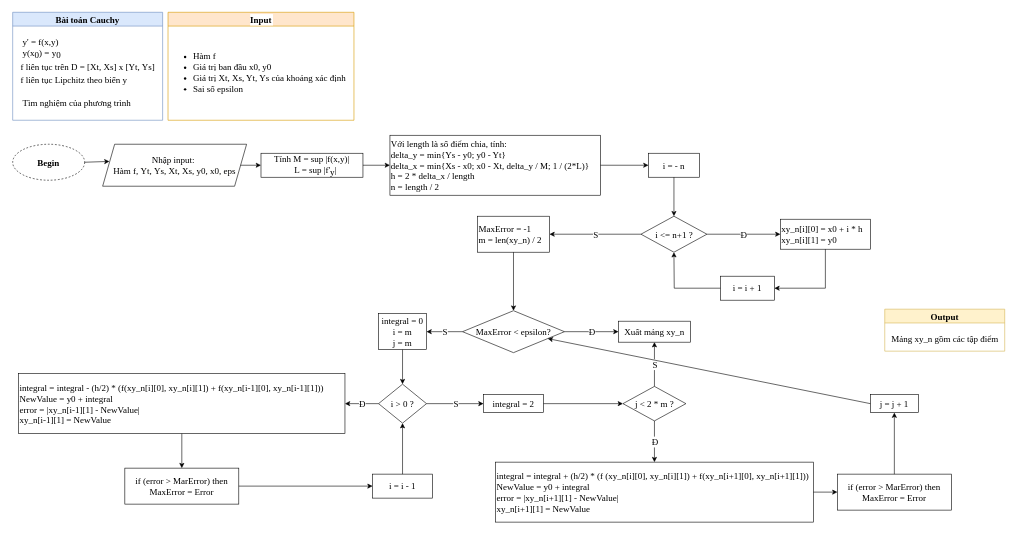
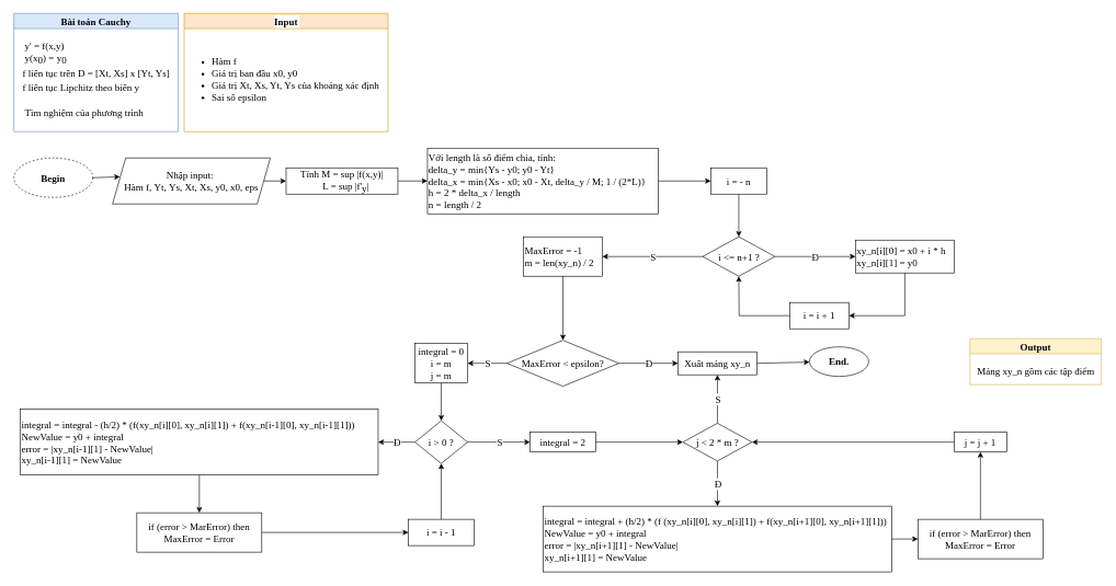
  <mxCell id="0" />
  <mxCell id="1" parent="0" />
  <mxCell id="2" value="Bài toán Cauchy" style="swimlane;fontSize=15;fontFamily=Times New Roman;fillColor=#dae8fc;strokeColor=#6c8ebf;" parent="1" vertex="1"><mxGeometry width="250" height="180" as="geometry" x="20" y="20" /></mxCell>
  <mxCell id="3" value="&lt;div style=&quot;font-size: 15px;&quot;&gt;&lt;span style=&quot;font-size: 15px;&quot;&gt;y' = f(x,y)&lt;/span&gt;&lt;/div&gt;&lt;font style=&quot;font-size: 15px;&quot;&gt;&lt;div style=&quot;font-size: 15px;&quot;&gt;&lt;span style=&quot;font-size: 15px;&quot;&gt;y(x&lt;/span&gt;&lt;sub style=&quot;font-size: 15px;&quot;&gt;0&lt;/sub&gt;&lt;span style=&quot;font-size: 15px;&quot;&gt;) = y&lt;/span&gt;&lt;sub style=&quot;font-size: 15px;&quot;&gt;0&lt;/sub&gt;&lt;/div&gt;&lt;/font&gt;" style="text;html=1;align=left;verticalAlign=middle;resizable=0;points=[];autosize=1;strokeColor=none;fillColor=none;fontSize=15;fontFamily=Times New Roman;" parent="2" vertex="1"><mxGeometry x="15" y="35" width="80" height="50" as="geometry" /></mxCell>
  <mxCell id="4" value="&lt;sub style=&quot;font-size: 15px;&quot;&gt;f liên tục trên D = [Xt, Xs] x [Yt, Ys]&lt;br style=&quot;font-size: 15px;&quot;&gt;&lt;div style=&quot;text-align: left; font-size: 15px;&quot;&gt;&lt;span style=&quot;vertical-align: sub; font-size: 15px;&quot;&gt;f liên tục Lipchitz theo biến y&lt;/span&gt;&lt;/div&gt;&lt;/sub&gt;" style="text;html=1;align=center;verticalAlign=middle;resizable=0;points=[];autosize=1;strokeColor=none;fillColor=none;fontSize=15;fontFamily=Times New Roman;" parent="2" vertex="1"><mxGeometry x="5" y="75" width="240" height="50" as="geometry" /></mxCell>
  <mxCell id="5" value="Tìm nghiệm của phương trình" style="text;html=1;align=left;verticalAlign=middle;resizable=0;points=[];autosize=1;strokeColor=none;fillColor=none;fontSize=15;fontFamily=Times New Roman;" parent="2" vertex="1"><mxGeometry x="15" y="140" width="200" height="20" as="geometry" /></mxCell>
  <mxCell id="6" value="&lt;font style=&quot;font-size: 15px&quot;&gt;&lt;b&gt;Begin&lt;/b&gt;&lt;/font&gt;" style="ellipse;whiteSpace=wrap;html=1;fontSize=15;fontFamily=Times New Roman;dashed=1;" parent="1" vertex="1"><mxGeometry y="240" width="120" height="60" as="geometry" x="20" /></mxCell>
  <mxCell id="7" value="Input" style="swimlane;fontFamily=Times New Roman;fontSize=15;labelBackgroundColor=default;fillColor=#ffe6cc;strokeColor=#d79b00;" parent="1" vertex="1"><mxGeometry x="279" width="310" height="180" as="geometry" y="20" /></mxCell>
  <mxCell id="8" value="&lt;ul style=&quot;font-size: 15px;&quot;&gt;&lt;li style=&quot;font-size: 15px;&quot;&gt;Hàm f&lt;/li&gt;&lt;li style=&quot;font-size: 15px;&quot;&gt;Giá trị ban đầu x0, y0&lt;/li&gt;&lt;li style=&quot;font-size: 15px;&quot;&gt;Giá trị Xt, Xs, Yt, Ys của khoảng xác định&lt;/li&gt;&lt;li style=&quot;font-size: 15px;&quot;&gt;Sai số epsilon&lt;/li&gt;&lt;/ul&gt;" style="text;html=1;align=left;verticalAlign=middle;resizable=0;points=[];autosize=1;strokeColor=none;fillColor=none;fontSize=15;fontFamily=Times New Roman;" parent="7" vertex="1"><mxGeometry y="45" width="310" height="110" as="geometry" /></mxCell>
  <mxCell id="9" value="&lt;font style=&quot;font-size: 15px;&quot; face=&quot;Times New Roman&quot;&gt;Nhập input:&amp;nbsp;&lt;br style=&quot;font-size: 15px;&quot;&gt;Hàm f,&amp;nbsp;&lt;span style=&quot;background-color: rgb(255, 255, 254); font-size: 15px;&quot;&gt;Yt,&amp;nbsp;Ys,&amp;nbsp;Xt,&amp;nbsp;Xs,&amp;nbsp;y0,&amp;nbsp;x0,&amp;nbsp;eps&lt;/span&gt;&lt;/font&gt;" style="shape=parallelogram;perimeter=parallelogramPerimeter;whiteSpace=wrap;html=1;fixedSize=1;align=center;fontSize=15;" parent="1" vertex="1"><mxGeometry x="170" y="240" width="240" height="70" as="geometry" /></mxCell>
  <mxCell id="10" value="" style="endArrow=classic;html=1;rounded=0;fontFamily=Times New Roman;fontSize=15;exitX=1;exitY=0.5;exitDx=0;exitDy=0;entryX=0.047;entryY=0.409;entryDx=0;entryDy=0;entryPerimeter=0;" parent="1" source="6" target="9" edge="1"><mxGeometry width="50" height="50" relative="1" as="geometry"><mxPoint x="520" y="300" as="sourcePoint" /><mxPoint x="570" y="250" as="targetPoint" /></mxGeometry></mxCell>
  <mxCell id="11" value="Tính M = sup |f(x,y)|&lt;br style=&quot;font-size: 15px;&quot;&gt;&lt;div style=&quot;text-align: left; font-size: 15px;&quot;&gt;&lt;span style=&quot;font-size: 15px;&quot;&gt;&lt;span style=&quot;white-space: pre; font-size: 15px;&quot;&gt;&#09;&lt;/span&gt;&amp;nbsp;L = sup |f'&lt;sub style=&quot;font-size: 15px;&quot;&gt;y&lt;/sub&gt;|&amp;nbsp;&lt;/span&gt;&lt;/div&gt;" style="rounded=0;whiteSpace=wrap;html=1;fontFamily=Times New Roman;fontSize=15;" parent="1" vertex="1"><mxGeometry x="434" y="255" width="170" height="40" as="geometry" /></mxCell>
  <mxCell id="12" value="" style="endArrow=classic;html=1;rounded=0;fontFamily=Times New Roman;fontSize=15;exitX=1;exitY=0.5;exitDx=0;exitDy=0;entryX=0;entryY=0.5;entryDx=0;entryDy=0;" parent="1" source="9" target="11" edge="1"><mxGeometry width="50" height="50" relative="1" as="geometry"><mxPoint x="520" y="280" as="sourcePoint" /><mxPoint x="570" y="230" as="targetPoint" /></mxGeometry></mxCell>
  <mxCell id="13" value="Với length là số điểm chia, tính:&lt;br&gt;delta_y = min{Ys - y0; y0 - Yt}&lt;br&gt;delta_x = min{Xs - x0; x0 - Xt, delta_y / M; 1 / (2*L)}&lt;br&gt;h = 2 * delta_x / length&lt;br&gt;n = length / 2&lt;br&gt;" style="rounded=0;whiteSpace=wrap;html=1;fontFamily=Times New Roman;fontSize=15;align=left;" parent="1" vertex="1"><mxGeometry x="649" y="225" width="351" height="100" as="geometry" /></mxCell>
  <mxCell id="14" value="" style="endArrow=classic;html=1;rounded=0;fontFamily=Times New Roman;fontSize=15;exitX=1;exitY=0.5;exitDx=0;exitDy=0;entryX=0;entryY=0.5;entryDx=0;entryDy=0;" parent="1" source="11" target="13" edge="1"><mxGeometry width="50" height="50" relative="1" as="geometry"><mxPoint x="530" y="350" as="sourcePoint" /><mxPoint x="580" y="300" as="targetPoint" /></mxGeometry></mxCell>
  <mxCell id="15" value="i = - n" style="rounded=0;whiteSpace=wrap;html=1;fontFamily=Times New Roman;fontSize=15;" parent="1" vertex="1"><mxGeometry x="1080" y="255" width="85" height="40" as="geometry" /></mxCell>
  <mxCell id="16" value="xy_n[i][0] = x0 + i * h&lt;br&gt;xy_n[i][1] = y0" style="rounded=0;whiteSpace=wrap;html=1;fontFamily=Times New Roman;fontSize=15;align=left;" parent="1" vertex="1"><mxGeometry x="1300" y="365" width="150" height="50" as="geometry" /></mxCell>
  <mxCell id="17" value="i &amp;lt;= n+1 ?" style="rhombus;whiteSpace=wrap;html=1;fontFamily=Times New Roman;fontSize=15;" parent="1" vertex="1"><mxGeometry x="1067.5" y="360" width="110" height="60" as="geometry" /></mxCell>
  <mxCell id="18" value="" style="endArrow=classic;html=1;rounded=0;fontFamily=Times New Roman;fontSize=15;exitX=1;exitY=0.5;exitDx=0;exitDy=0;entryX=0;entryY=0.5;entryDx=0;entryDy=0;" parent="1" source="13" target="15" edge="1"><mxGeometry width="50" height="50" relative="1" as="geometry"><mxPoint x="500" y="490" as="sourcePoint" /><mxPoint x="550" y="440" as="targetPoint" /></mxGeometry></mxCell>
  <mxCell id="19" value="" style="endArrow=classic;html=1;rounded=0;fontFamily=Times New Roman;fontSize=15;exitX=0.5;exitY=1;exitDx=0;exitDy=0;entryX=0.5;entryY=0;entryDx=0;entryDy=0;" parent="1" source="15" target="17" edge="1"><mxGeometry width="50" height="50" relative="1" as="geometry"><mxPoint x="500" y="490" as="sourcePoint" /><mxPoint x="550" y="440" as="targetPoint" /></mxGeometry></mxCell>
  <mxCell id="20" value="" style="endArrow=classic;html=1;rounded=0;fontFamily=Times New Roman;fontSize=15;entryX=0;entryY=0.5;entryDx=0;entryDy=0;exitX=1;exitY=0.5;exitDx=0;exitDy=0;" parent="1" source="17" target="16" edge="1"><mxGeometry relative="1" as="geometry"><mxPoint x="1220" y="330" as="sourcePoint" /><mxPoint x="530" y="590" as="targetPoint" /></mxGeometry></mxCell>
  <mxCell id="21" value="Đ" style="edgeLabel;resizable=0;html=1;align=center;verticalAlign=middle;fontFamily=Times New Roman;fontSize=15;" parent="20" connectable="0" vertex="1"><mxGeometry relative="1" as="geometry" /></mxCell>
  <mxCell id="22" value="i = i + 1" style="rounded=0;whiteSpace=wrap;html=1;fontFamily=Times New Roman;fontSize=15;" parent="1" vertex="1"><mxGeometry x="1200" y="460" width="90" height="40" as="geometry" /></mxCell>
  <mxCell id="23" value="" style="endArrow=classic;html=1;rounded=0;fontFamily=Times New Roman;fontSize=15;exitX=0.5;exitY=1;exitDx=0;exitDy=0;entryX=1;entryY=0.5;entryDx=0;entryDy=0;" parent="1" source="16" target="22" edge="1"><mxGeometry width="50" height="50" relative="1" as="geometry"><mxPoint x="500" y="750" as="sourcePoint" /><mxPoint x="550" y="700" as="targetPoint" /><Array as="points"><mxPoint x="1375" y="480" /></Array></mxGeometry></mxCell>
  <mxCell id="24" value="" style="endArrow=classic;html=1;rounded=0;fontFamily=Times New Roman;fontSize=15;entryX=0.5;entryY=1;entryDx=0;entryDy=0;exitX=0;exitY=0.5;exitDx=0;exitDy=0;" parent="1" source="22" target="17" edge="1"><mxGeometry width="50" height="50" relative="1" as="geometry"><mxPoint x="1320" y="430" as="sourcePoint" /><mxPoint x="390" y="810" as="targetPoint" /><Array as="points"><mxPoint x="1123" y="480" /></Array></mxGeometry></mxCell>
  <mxCell id="25" value="" style="endArrow=classic;html=1;rounded=0;fontFamily=Times New Roman;fontSize=15;exitX=0;exitY=0.5;exitDx=0;exitDy=0;entryX=1;entryY=0.5;entryDx=0;entryDy=0;" parent="1" source="17" target="27" edge="1"><mxGeometry relative="1" as="geometry"><mxPoint x="490" y="760" as="sourcePoint" /><mxPoint x="590" y="760" as="targetPoint" /></mxGeometry></mxCell>
  <mxCell id="26" value="S" style="edgeLabel;resizable=0;html=1;align=center;verticalAlign=middle;fontFamily=Times New Roman;fontSize=15;" parent="25" connectable="0" vertex="1"><mxGeometry relative="1" as="geometry" /></mxCell>
  <mxCell id="27" value="MaxError = -1&lt;br&gt;&lt;div&gt;&lt;span&gt;m = len(xy_n) / 2&lt;/span&gt;&lt;/div&gt;" style="rounded=0;whiteSpace=wrap;html=1;fontFamily=Times New Roman;fontSize=15;align=left;" parent="1" vertex="1"><mxGeometry x="795" y="360" width="120" height="60" as="geometry" /></mxCell>
  <mxCell id="28" value="MaxError &amp;lt; epsilon?" style="rhombus;whiteSpace=wrap;html=1;fontFamily=Times New Roman;fontSize=15;" parent="1" vertex="1"><mxGeometry x="770" y="517.5" width="170" height="70" as="geometry" /></mxCell>
  <mxCell id="29" value="Xuất mảng xy_n" style="rounded=0;whiteSpace=wrap;html=1;fontFamily=Times New Roman;fontSize=15;" parent="1" vertex="1"><mxGeometry x="1030" y="535" width="120" height="35" as="geometry" /></mxCell>
+ <mxCell id="30" value="" style="endArrow=classic;html=1;rounded=0;fontFamily=Times New Roman;fontSize=15;exitX=1;exitY=0.5;exitDx=0;exitDy=0;" parent="1" source="29" target="31" edge="1"><mxGeometry width="50" height="50" relative="1" as="geometry"><mxPoint x="590" y="940" as="sourcePoint" /><mxPoint x="460" y="1010" as="targetPoint" /></mxGeometry></mxCell>
+ <mxCell id="31" value="&lt;b&gt;End.&lt;/b&gt;" style="ellipse;whiteSpace=wrap;html=1;fontFamily=Times New Roman;fontSize=15;" parent="1" vertex="1"><mxGeometry x="1230" y="527.5" width="90" height="45" as="geometry" /></mxCell>
  <mxCell id="32" value="" style="endArrow=classic;html=1;rounded=0;fontFamily=Times New Roman;fontSize=15;exitX=0;exitY=0.5;exitDx=0;exitDy=0;" parent="1" source="28" target="34" edge="1"><mxGeometry relative="1" as="geometry"><mxPoint x="650" y="810" as="sourcePoint" /><mxPoint x="800" y="885" as="targetPoint" /></mxGeometry></mxCell>
  <mxCell id="33" value="S" style="edgeLabel;resizable=0;html=1;align=center;verticalAlign=middle;fontFamily=Times New Roman;fontSize=15;" parent="32" connectable="0" vertex="1"><mxGeometry relative="1" as="geometry" /></mxCell>
  <mxCell id="34" value="integral = 0&lt;br&gt;i = m&lt;br&gt;j = m" style="rounded=0;whiteSpace=wrap;html=1;fontFamily=Times New Roman;fontSize=15;align=center;" parent="1" vertex="1"><mxGeometry x="630" y="522.5" width="80" height="60" as="geometry" /></mxCell>
  <mxCell id="35" value="i &amp;gt; 0 ?" style="rhombus;whiteSpace=wrap;html=1;fontFamily=Times New Roman;fontSize=15;" parent="1" vertex="1"><mxGeometry x="630" y="640" width="80" height="65" as="geometry" /></mxCell>
  <mxCell id="36" value="integral = integral - (h/2) * (f(xy_n[i][0], xy_n[i][1]) + f(xy_n[i-1][0], xy_n[i-1][1]))&lt;br&gt;&lt;span&gt;NewValue = y0 + integral&lt;/span&gt;&lt;br&gt;&lt;div&gt;&lt;span&gt;error = |xy_n[i-1][1] - NewValue|&lt;/span&gt;&lt;/div&gt;&lt;div&gt;&lt;span&gt;xy_n[i-1][1] = NewValue&lt;/span&gt;&lt;/div&gt;" style="rounded=0;whiteSpace=wrap;html=1;fontFamily=Times New Roman;fontSize=15;align=left;" parent="1" vertex="1"><mxGeometry x="30" y="622.5" width="544" height="100" as="geometry" /></mxCell>
  <mxCell id="37" value="if (error &amp;gt; MarError) then MaxError = Error" style="rounded=0;whiteSpace=wrap;html=1;fontFamily=Times New Roman;fontSize=15;" parent="1" vertex="1"><mxGeometry x="1395" y="790" width="190" height="60" as="geometry" /></mxCell>
  <mxCell id="38" value="integral = 2" style="rounded=0;whiteSpace=wrap;html=1;fontFamily=Times New Roman;fontSize=15;" parent="1" vertex="1"><mxGeometry x="805" y="657.5" width="100" height="30" as="geometry" /></mxCell>
  <mxCell id="39" value="integral = integral + (h/2) * (f (xy_n[i][0], xy_n[i][1]) + f(xy_n[i+1][0], xy_n[i+1][1]))&lt;br&gt;NewValue = y0 + integral&lt;br&gt;&lt;div&gt;error = |xy_n[i+1][1] - NewValue|&lt;/div&gt;&lt;div&gt;xy_n[i+1][1] = NewValue&lt;/div&gt;" style="rounded=0;whiteSpace=wrap;html=1;fontFamily=Times New Roman;fontSize=15;align=left;" parent="1" vertex="1"><mxGeometry x="825" y="770" width="530" height="100" as="geometry" /></mxCell>
  <mxCell id="40" value="if (error &amp;gt; MarError) then MaxError = Error" style="rounded=0;whiteSpace=wrap;html=1;fontFamily=Times New Roman;fontSize=15;" parent="1" vertex="1"><mxGeometry x="207" y="780" width="190" height="60" as="geometry" /></mxCell>
  <mxCell id="41" value="i = i - 1" style="rounded=0;whiteSpace=wrap;html=1;fontFamily=Times New Roman;fontSize=15;" parent="1" vertex="1"><mxGeometry x="620" y="790" width="100" height="40" as="geometry" /></mxCell>
  <mxCell id="42" value="j &amp;lt; 2 * m ?" style="rhombus;whiteSpace=wrap;html=1;fontFamily=Times New Roman;fontSize=15;" parent="1" vertex="1"><mxGeometry x="1037.5" y="643.75" width="105" height="57.5" as="geometry" /></mxCell>
  <mxCell id="43" value="j = j + 1" style="rounded=0;whiteSpace=wrap;html=1;fontFamily=Times New Roman;fontSize=15;" parent="1" vertex="1"><mxGeometry x="1450" y="657.5" width="80" height="30" as="geometry" /></mxCell>
  <mxCell id="44" value="" style="endArrow=classic;html=1;rounded=0;fontFamily=Times New Roman;fontSize=15;exitX=0.5;exitY=1;exitDx=0;exitDy=0;entryX=0.5;entryY=0;entryDx=0;entryDy=0;" parent="1" source="27" target="28" edge="1"><mxGeometry width="50" height="50" relative="1" as="geometry"><mxPoint x="980" y="450" as="sourcePoint" /><mxPoint x="1030" y="400" as="targetPoint" /></mxGeometry></mxCell>
  <mxCell id="45" value="" style="endArrow=classic;html=1;rounded=0;fontFamily=Times New Roman;fontSize=15;exitX=1;exitY=0.5;exitDx=0;exitDy=0;entryX=0;entryY=0.5;entryDx=0;entryDy=0;" parent="1" source="28" target="29" edge="1"><mxGeometry relative="1" as="geometry"><mxPoint x="900" y="510" as="sourcePoint" /><mxPoint x="1000" y="510" as="targetPoint" /></mxGeometry></mxCell>
  <mxCell id="46" value="Đ" style="edgeLabel;resizable=0;html=1;align=center;verticalAlign=middle;fontFamily=Times New Roman;fontSize=15;" parent="45" connectable="0" vertex="1"><mxGeometry relative="1" as="geometry" /></mxCell>
  <mxCell id="47" value="" style="endArrow=classic;html=1;rounded=0;fontFamily=Times New Roman;fontSize=15;exitX=0.5;exitY=1;exitDx=0;exitDy=0;entryX=0.5;entryY=0;entryDx=0;entryDy=0;" parent="1" source="34" target="35" edge="1"><mxGeometry width="50" height="50" relative="1" as="geometry"><mxPoint x="870" y="510" as="sourcePoint" /><mxPoint x="920" y="460" as="targetPoint" /></mxGeometry></mxCell>
  <mxCell id="48" value="" style="endArrow=classic;html=1;rounded=0;fontFamily=Times New Roman;fontSize=15;exitX=0;exitY=0.5;exitDx=0;exitDy=0;entryX=1;entryY=0.5;entryDx=0;entryDy=0;" parent="1" source="35" target="36" edge="1"><mxGeometry relative="1" as="geometry"><mxPoint x="480" y="580" as="sourcePoint" /><mxPoint x="580" y="580" as="targetPoint" /></mxGeometry></mxCell>
  <mxCell id="49" value="Đ" style="edgeLabel;resizable=0;html=1;align=center;verticalAlign=middle;fontFamily=Times New Roman;fontSize=15;" parent="48" connectable="0" vertex="1"><mxGeometry relative="1" as="geometry" /></mxCell>
  <mxCell id="50" value="" style="endArrow=classic;html=1;rounded=0;fontFamily=Times New Roman;fontSize=15;exitX=0.5;exitY=1;exitDx=0;exitDy=0;entryX=0.5;entryY=0;entryDx=0;entryDy=0;" parent="1" source="36" target="40" edge="1"><mxGeometry width="50" height="50" relative="1" as="geometry"><mxPoint x="500" y="777.5" as="sourcePoint" /><mxPoint x="550" y="727.5" as="targetPoint" /></mxGeometry></mxCell>
  <mxCell id="51" value="" style="endArrow=classic;html=1;rounded=0;fontFamily=Times New Roman;fontSize=15;exitX=1;exitY=0.5;exitDx=0;exitDy=0;entryX=0;entryY=0.5;entryDx=0;entryDy=0;" parent="1" source="40" target="41" edge="1"><mxGeometry width="50" height="50" relative="1" as="geometry"><mxPoint x="510" y="770" as="sourcePoint" /><mxPoint x="560" y="720" as="targetPoint" /></mxGeometry></mxCell>
  <mxCell id="52" value="" style="endArrow=classic;html=1;rounded=0;fontFamily=Times New Roman;fontSize=15;exitX=0.5;exitY=0;exitDx=0;exitDy=0;entryX=0.5;entryY=1;entryDx=0;entryDy=0;" parent="1" source="41" target="35" edge="1"><mxGeometry width="50" height="50" relative="1" as="geometry"><mxPoint x="720" y="770" as="sourcePoint" /><mxPoint x="770" y="720" as="targetPoint" /></mxGeometry></mxCell>
  <mxCell id="53" value="" style="endArrow=classic;html=1;rounded=0;fontFamily=Times New Roman;fontSize=15;exitX=1;exitY=0.5;exitDx=0;exitDy=0;entryX=0;entryY=0.5;entryDx=0;entryDy=0;" parent="1" source="35" target="38" edge="1"><mxGeometry relative="1" as="geometry"><mxPoint x="774.5" y="687.5" as="sourcePoint" /><mxPoint x="874.5" y="687.5" as="targetPoint" /></mxGeometry></mxCell>
  <mxCell id="54" value="S" style="edgeLabel;resizable=0;html=1;align=center;verticalAlign=middle;fontFamily=Times New Roman;fontSize=15;" parent="53" connectable="0" vertex="1"><mxGeometry relative="1" as="geometry" /></mxCell>
  <mxCell id="55" value="" style="endArrow=classic;html=1;rounded=0;fontFamily=Times New Roman;fontSize=15;exitX=1;exitY=0.5;exitDx=0;exitDy=0;entryX=0;entryY=0.5;entryDx=0;entryDy=0;" parent="1" source="38" target="42" edge="1"><mxGeometry width="50" height="50" relative="1" as="geometry"><mxPoint x="810" y="710" as="sourcePoint" /><mxPoint x="860" y="680" as="targetPoint" /></mxGeometry></mxCell>
  <mxCell id="56" value="" style="endArrow=classic;html=1;rounded=0;fontFamily=Times New Roman;fontSize=15;exitX=1;exitY=0.5;exitDx=0;exitDy=0;entryX=0;entryY=0.5;entryDx=0;entryDy=0;" parent="1" source="39" target="37" edge="1"><mxGeometry width="50" height="50" relative="1" as="geometry"><mxPoint x="810" y="880" as="sourcePoint" /><mxPoint x="860" y="830" as="targetPoint" /></mxGeometry></mxCell>
  <mxCell id="57" value="" style="endArrow=classic;html=1;rounded=0;fontFamily=Times New Roman;fontSize=15;entryX=0.5;entryY=0;entryDx=0;entryDy=0;exitX=0.5;exitY=1;exitDx=0;exitDy=0;" parent="1" source="42" target="39" edge="1"><mxGeometry relative="1" as="geometry"><mxPoint x="1000" y="730" as="sourcePoint" /><mxPoint x="1050" y="762.5" as="targetPoint" /></mxGeometry></mxCell>
  <mxCell id="58" value="Đ" style="edgeLabel;resizable=0;html=1;align=center;verticalAlign=middle;fontFamily=Times New Roman;fontSize=15;" parent="57" connectable="0" vertex="1"><mxGeometry relative="1" as="geometry" /></mxCell>
  <mxCell id="59" value="" style="endArrow=classic;html=1;rounded=0;fontFamily=Times New Roman;fontSize=15;exitX=0.5;exitY=0;exitDx=0;exitDy=0;entryX=0.5;entryY=1;entryDx=0;entryDy=0;" parent="1" source="42" target="29" edge="1"><mxGeometry relative="1" as="geometry"><mxPoint x="1010" y="760" as="sourcePoint" /><mxPoint x="1110" y="760" as="targetPoint" /></mxGeometry></mxCell>
  <mxCell id="60" value="S" style="edgeLabel;resizable=0;html=1;align=center;verticalAlign=middle;fontFamily=Times New Roman;fontSize=15;" parent="59" connectable="0" vertex="1"><mxGeometry relative="1" as="geometry" /></mxCell>
- <mxCell id="61" value="" style="endArrow=classic;html=1;rounded=0;fontFamily=Times New Roman;fontSize=15;exitX=0;exitY=0.5;exitDx=0;exitDy=0;" parent="1" source="43" target="28" edge="1"><mxGeometry width="50" height="50" relative="1" as="geometry"><mxPoint x="1060" y="870" as="sourcePoint" /><mxPoint x="1110" y="820" as="targetPoint" /></mxGeometry></mxCell>
+ <mxCell id="61" value="" style="endArrow=classic;html=1;rounded=0;fontFamily=Times New Roman;fontSize=15;exitX=0;exitY=0.5;exitDx=0;exitDy=0;entryX=1;entryY=0.5;entryDx=0;entryDy=0;" parent="1" source="43" target="42" edge="1"><mxGeometry width="50" height="50" relative="1" as="geometry"><mxPoint x="1060" y="870" as="sourcePoint" /><mxPoint x="1110" y="820" as="targetPoint" /></mxGeometry></mxCell>
  <mxCell id="62" value="" style="endArrow=classic;html=1;rounded=0;fontFamily=Times New Roman;fontSize=15;exitX=0.5;exitY=0;exitDx=0;exitDy=0;entryX=0.5;entryY=1;entryDx=0;entryDy=0;" parent="1" source="37" target="43" edge="1"><mxGeometry width="50" height="50" relative="1" as="geometry"><mxPoint x="1060" y="870" as="sourcePoint" /><mxPoint x="1110" y="820" as="targetPoint" /></mxGeometry></mxCell>
  <mxCell id="63" value="Output" style="swimlane;fontFamily=Times New Roman;fontSize=15;fillColor=#fff2cc;strokeColor=#d6b656;" parent="1" vertex="1"><mxGeometry x="1474" y="515" width="200" height="70" as="geometry" /></mxCell>
  <mxCell id="64" value="Mảng xy_n gồm các tập điểm" style="text;html=1;align=center;verticalAlign=middle;resizable=0;points=[];autosize=1;strokeColor=none;fillColor=none;fontSize=15;fontFamily=Times New Roman;" parent="63" vertex="1"><mxGeometry x="5" y="40" width="190" height="20" as="geometry" /></mxCell>
